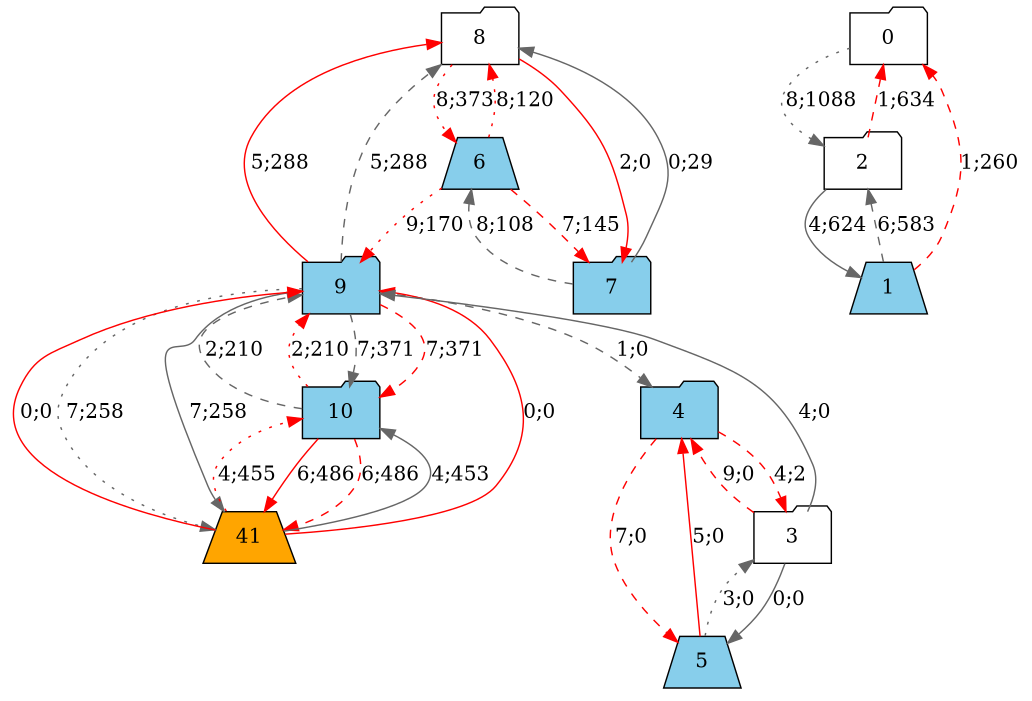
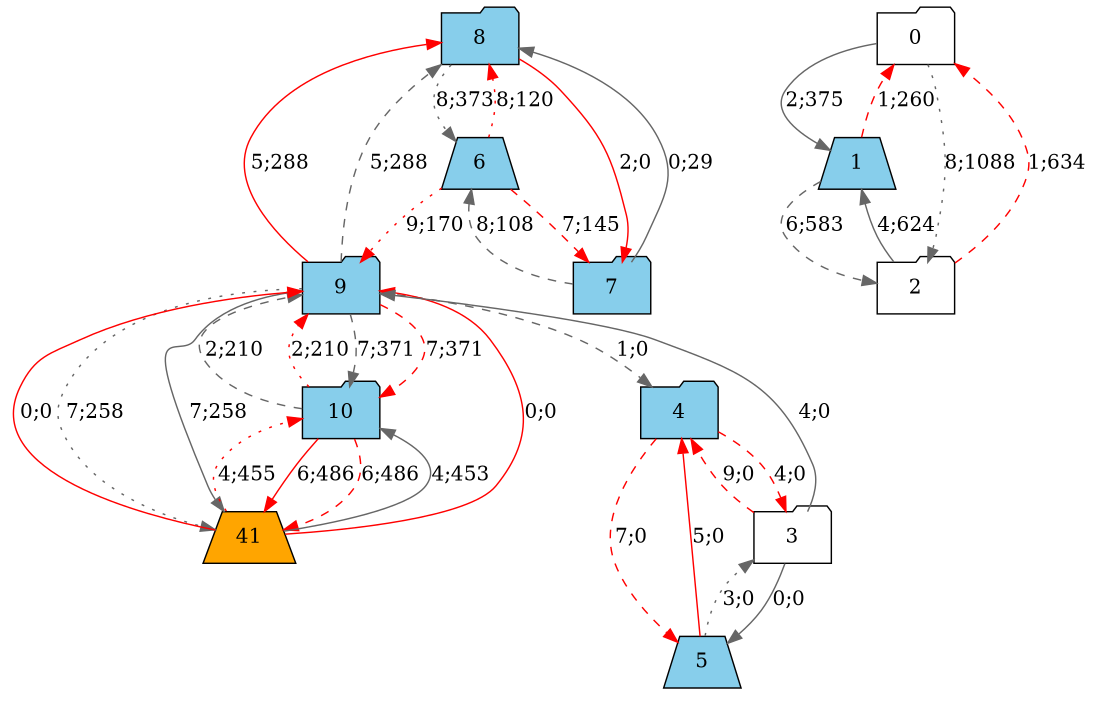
  digraph {
    node [fillcolor=skyblue shape=folder style=filled]
    edge [color=red style=dashed]
-   8 [fillcolor=white]
+   8
    9
    10
    n4 [fillcolor=orange label=41 shape=trapezium]
    4
    6 [shape=trapezium]
    7
    3 [fillcolor=white]
    5 [shape=trapezium]
    0 [fillcolor=white]
    1 [shape=trapezium]
    2 [fillcolor=white]
-   8 -> 6 [label="8;373" style=dotted]
+   8 -> 6 [color=gray40 label="8;373" style=dotted]
    8 -> 7 [label="2;0" style=solid]
    9 -> 8 [label="5;288" style=solid]
    9 -> 8 [color=gray40 label="5;288"]
    9 -> 10 [color=gray40 label="7;371"]
    9 -> 10 [label="7;371"]
    9 -> n4 [color=gray40 label="7;258" style=dotted]
    9 -> n4 [color=gray40 label="7;258" style=solid]
    9 -> 4 [color=gray40 label="1;0"]
    10 -> 9 [color=gray40 label="2;210"]
    10 -> 9 [label="2;210" style=dotted]
    10 -> n4 [label="6;486" style=solid]
    10 -> n4 [label="6;486"]
    n4 -> 9 [label="0;0" style=solid]
    n4 -> 9 [label="0;0" style=solid]
    n4 -> 10 [color=gray40 label="4;453" style=solid]
    n4 -> 10 [label="4;455" style=dotted]
-   4 -> 3 [label="4;2"]
+   4 -> 3 [label="4;0"]
    4 -> 5 [label="7;0"]
    6 -> 8 [label="8;120" style=dotted]
    6 -> 9 [label="9;170" style=dotted]
    6 -> 7 [label="7;145"]
    7 -> 8 [color=gray40 label="0;29" style=solid]
    7 -> 6 [color=gray40 label="8;108"]
    3 -> 9 [color=gray40 label="4;0" style=solid]
    3 -> 4 [label="9;0"]
    3 -> 5 [color=gray40 label="0;0" style=solid]
    5 -> 4 [label="5;0" style=solid]
    5 -> 3 [color=gray40 label="3;0" style=dotted]
+   0 -> 1 [color=gray40 label="2;375" style=solid]
    0 -> 2 [color=gray40 label="8;1088" style=dotted]
    1 -> 0 [label="1;260"]
    1 -> 2 [color=gray40 label="6;583"]
    2 -> 0 [label="1;634"]
    2 -> 1 [color=gray40 label="4;624" style=solid]
  }
